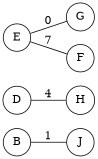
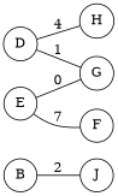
  graph {
    rankdir=LR
    node [shape=circle]
    B
    J
    D
    G
    H
    E
    F
-   B -- J [label=1]
+   B -- J [label=2]
+   D -- G [label=1]
    D -- H [label=4]
    E -- G [label=0]
    E -- F [label=7]
  }
